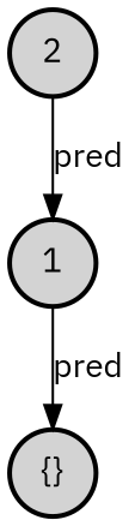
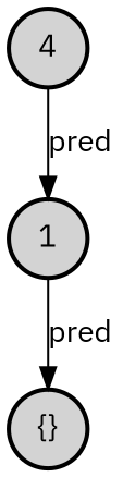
  digraph {
    fontname="IBM Plex Sans"
    node [shape=circle style="bold,filled" fontname="IBM Plex Sans"]
    edge [splines=curved fontname="IBM Plex Sans"]
-   2
+   2 [label=4]
    1
    n3 [label="{}"]
    2 -> 1 [label=pred]
    1 -> n3 [label=pred]
  }
